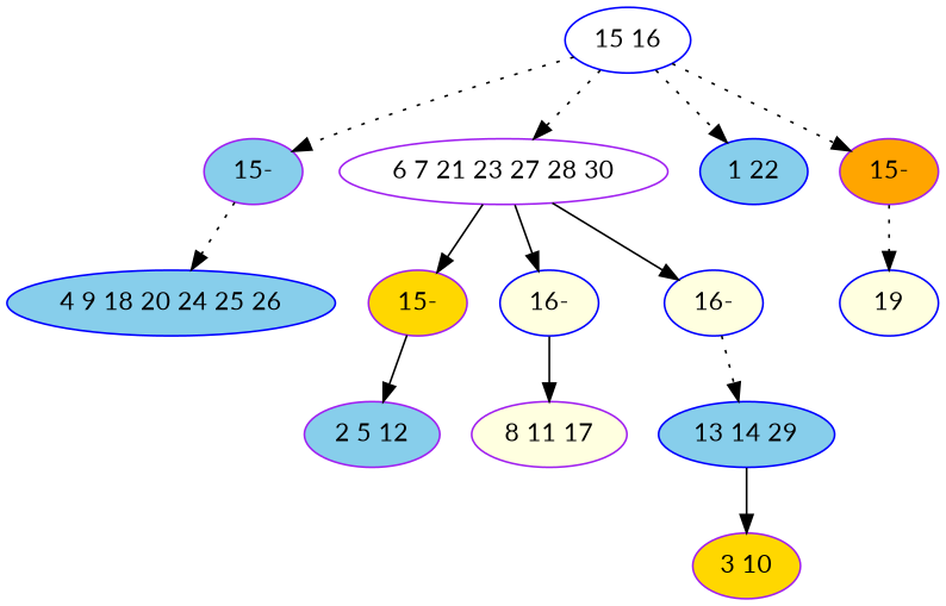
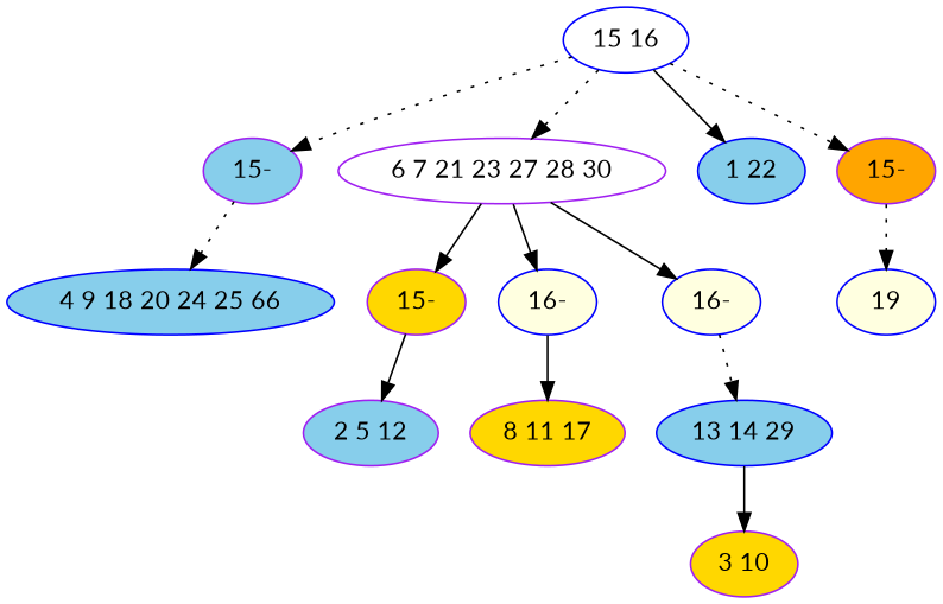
  digraph {
    fontname=Lato
    node [color=blue fillcolor=skyblue fontname=Lato style=filled]
    edge [fontname=Lato style=solid]
    n1 [fillcolor=white label="15 16"]
    n2 [color=purple label="15-"]
    n3 [color=purple fillcolor=white label="6 7 21 23 27 28 30"]
    n4 [label="1 22"]
    n5 [color=purple fillcolor=orange label="15-"]
-   n6 [label="4 9 18 20 24 25 26"]
+   n6 [label="4 9 18 20 24 25 66"]
    n7 [color=purple fillcolor=gold label="15-"]
    n8 [fillcolor=lightyellow label="16-"]
    n9 [fillcolor=lightyellow label="16-"]
    n10 [fillcolor=lightyellow label=19]
    n11 [color=purple label="2 5 12"]
-   n12 [color=purple fillcolor=lightyellow label="8 11 17"]
+   n12 [color=purple fillcolor=gold label="8 11 17"]
    n13 [label="13 14 29"]
    n14 [color=purple fillcolor=gold label="3 10"]
    n1 -> n2 [style=dotted]
    n1 -> n3 [style=dotted]
-   n1 -> n4 [style=dotted]
+   n1 -> n4
    n1 -> n5 [style=dotted]
    n2 -> n6 [style=dotted]
    n3 -> n7
    n3 -> n8
    n3 -> n9
    n5 -> n10 [style=dotted]
    n7 -> n11
    n8 -> n12
    n9 -> n13 [style=dotted]
    n13 -> n14
  }
